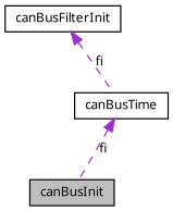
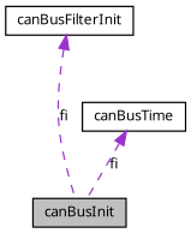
  digraph {
    node [color=black fillcolor=white fontname="FreeSans.ttf" fontsize=10 shape=record style=filled]
    edge [color=darkorchid3 dir=back fontname="FreeSans.ttf" fontsize=10 labelfontname="FreeSans.ttf" labelfontsize=10 style=dashed]
    n1 [fillcolor=grey75 fontcolor=black height=0.2 label=canBusInit width=0.4]
    n2 [height=0.2 label=canBusTime width=0.4]
    n3 [height=0.2 label=canBusFilterInit width=0.4]
    n2 -> n1 [label=fi]
-   n3 -> n2 [label=fi]
+   n3 -> n1 [label=fi]
  }
